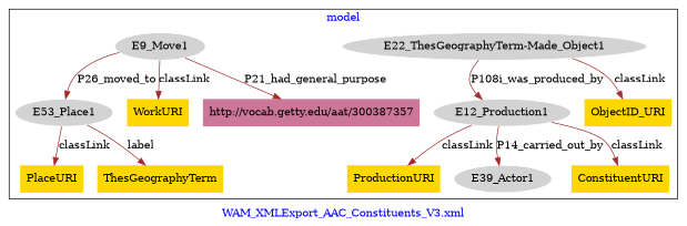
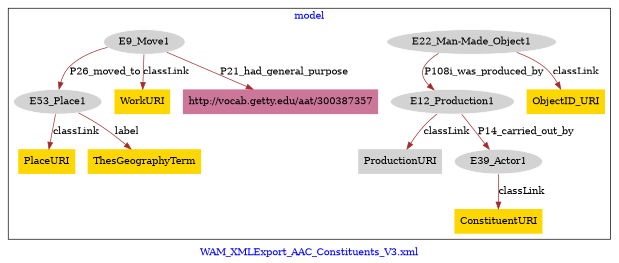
  digraph {
    fontcolor=blue
    label="WAM_XMLExport_AAC_Constituents_V3.xml"
    remincross=true
    node [fillcolor=gold style=filled shape=plaintext]
    edge [color=brown fontcolor=black]
    n1 [color=white fillcolor=lightgray label=E12_Production1 shape=""]
-   n2 [label=ProductionURI]
+   n2 [fillcolor=lightgray label=ProductionURI]
    n3 [color=white fillcolor=lightgray label=E39_Actor1 shape=""]
-   n4 [color=white fillcolor=lightgray label="E22_ThesGeographyTerm-Made_Object1" shape=""]
+   n4 [color=white fillcolor=lightgray label="E22_Man-Made_Object1" shape=""]
    n5 [label=ObjectID_URI]
    n6 [label=ConstituentURI]
    n7 [color=white fillcolor=lightgray label=E9_Move1 shape=""]
    n8 [color=white fillcolor=lightgray label=E53_Place1 shape=""]
    n9 [label=PlaceURI]
    n10 [label=ThesGeographyTerm]
    n11 [label=WorkURI]
    n12 [fillcolor="#CC7799" label="http://vocab.getty.edu/aat/300387357"]
    subgraph cluster_1 {
      label=model
      n1
      n2
      n3
      n4
      n5
      n6
      n7
      n8
      n9
      n10
      n11
      n12
    }
    n1 -> n2 [label=classLink]
    n1 -> n3 [label=P14_carried_out_by]
-   n1 -> n6 [label=classLink]
+   n3 -> n6 [label=classLink]
    n4 -> n1 [label=P108i_was_produced_by]
    n4 -> n5 [label=classLink]
    n7 -> n8 [label=P26_moved_to]
    n7 -> n11 [label=classLink]
    n7 -> n12 [label=P21_had_general_purpose]
    n8 -> n9 [label=classLink]
    n8 -> n10 [label=label]
  }
